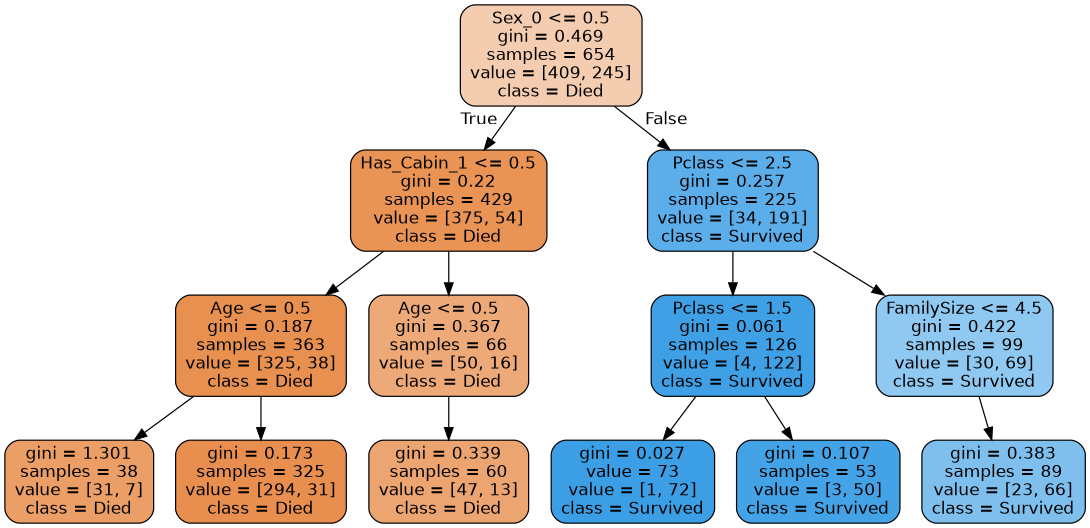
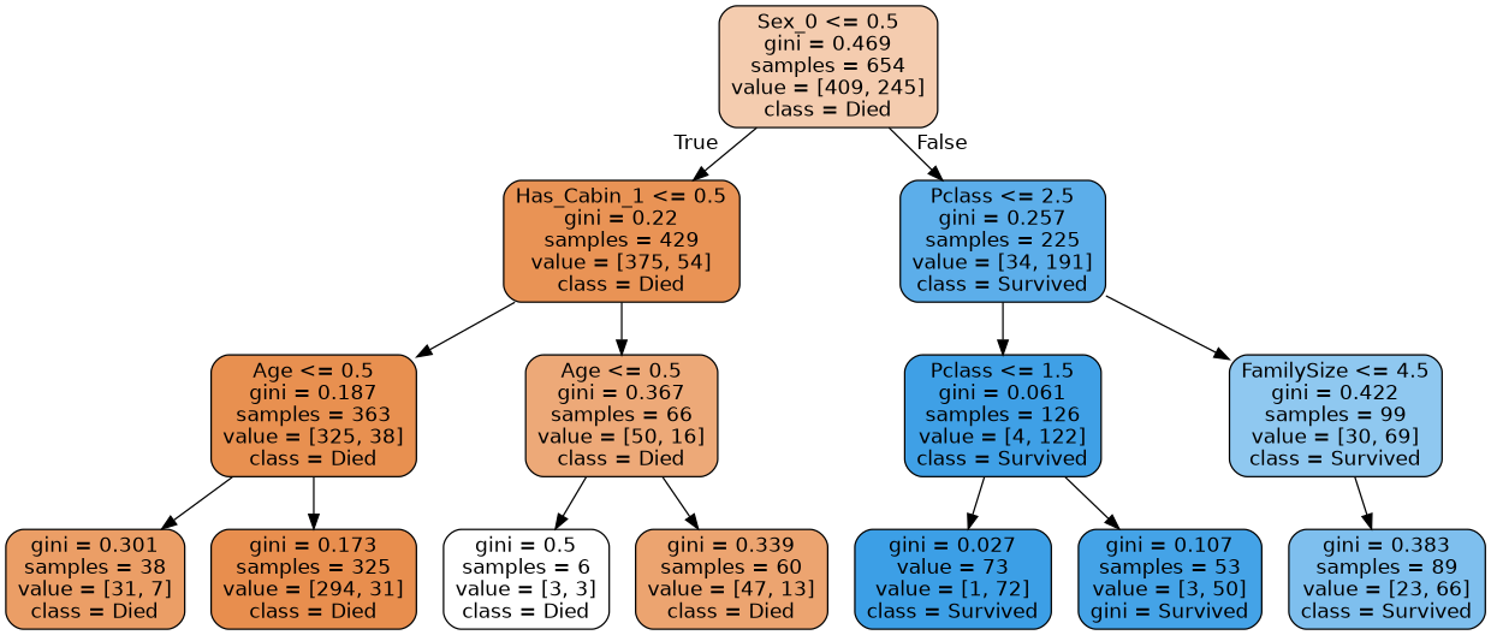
  digraph {
    node [color=black fontname=helvetica shape=box style="filled, rounded"]
    edge [fontname=helvetica]
    n1 [fillcolor="#e5813966" label="Sex_0 <= 0.5\ngini = 0.469\nsamples = 654\nvalue = [409, 245]\nclass = Died"]
    n2 [fillcolor="#e58139da" label="Has_Cabin_1 <= 0.5\ngini = 0.22\nsamples = 429\nvalue = [375, 54]\nclass = Died"]
    n3 [fillcolor="#399de5d2" label="Pclass <= 2.5\ngini = 0.257\nsamples = 225\nvalue = [34, 191]\nclass = Survived"]
    n4 [fillcolor="#e58139e1" label="Age <= 0.5\ngini = 0.187\nsamples = 363\nvalue = [325, 38]\nclass = Died"]
    n5 [fillcolor="#e58139ad" label="Age <= 0.5\ngini = 0.367\nsamples = 66\nvalue = [50, 16]\nclass = Died"]
    n6 [fillcolor="#399de5f7" label="Pclass <= 1.5\ngini = 0.061\nsamples = 126\nvalue = [4, 122]\nclass = Survived"]
    n7 [fillcolor="#399de590" label="FamilySize <= 4.5\ngini = 0.422\nsamples = 99\nvalue = [30, 69]\nclass = Survived"]
-   n8 [fillcolor="#e58139c5" label="gini = 1.301\nsamples = 38\nvalue = [31, 7]\nclass = Died"]
+   n8 [fillcolor="#e58139c5" label="gini = 0.301\nsamples = 38\nvalue = [31, 7]\nclass = Died"]
    n9 [fillcolor="#e58139e4" label="gini = 0.173\nsamples = 325\nvalue = [294, 31]\nclass = Died"]
+   n10 [fillcolor="#e5813900" label="gini = 0.5\nsamples = 6\nvalue = [3, 3]\nclass = Died"]
    n11 [fillcolor="#e58139b8" label="gini = 0.339\nsamples = 60\nvalue = [47, 13]\nclass = Died"]
    n12 [fillcolor="#399de5fb" label="gini = 0.027\nvalue = 73\nvalue = [1, 72]\nclass = Survived"]
-   n13 [fillcolor="#399de5f0" label="gini = 0.107\nsamples = 53\nvalue = [3, 50]\nclass = Survived"]
+   n13 [fillcolor="#399de5f0" label="gini = 0.107\nsamples = 53\nvalue = [3, 50]\ngini = Survived"]
    n14 [fillcolor="#399de5a6" label="gini = 0.383\nsamples = 89\nvalue = [23, 66]\nclass = Survived"]
    n1 -> n2 [headlabel=True labelangle=45 labeldistance=2.5]
    n1 -> n3 [headlabel=False labelangle=-45 labeldistance=2.5]
    n2 -> n4
    n2 -> n5
    n3 -> n6
    n3 -> n7
    n4 -> n8
    n4 -> n9
+   n5 -> n10
    n5 -> n11
    n6 -> n12
    n6 -> n13
    n7 -> n14
  }
